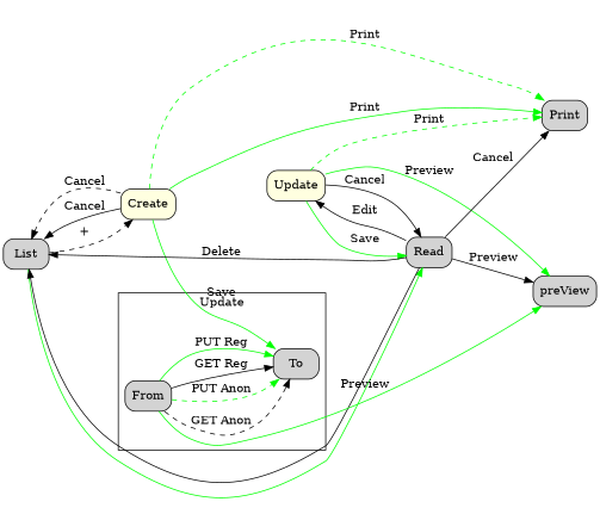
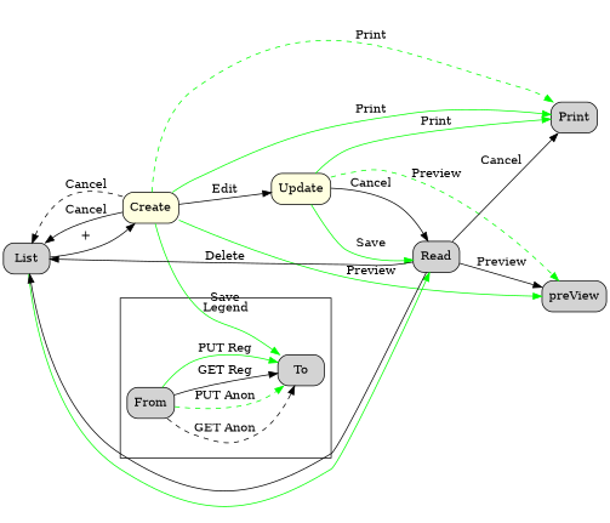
  digraph {
    rankdir=LR
    node [fillcolor=lightgrey shape=rectangle style="rounded,filled"]
    n1 [label=List]
    n2 [fillcolor=lightyellow label=Create]
    n3 [fillcolor=lightyellow label=Update]
    n4 [label=Read]
    n5 [label=preView]
    n6 [label=Print]
    n7 [label=From]
    n8 [label=To]
    subgraph sub_1 {
      n1
      n2
      n3
      n4
      n5
      n6
      n7
      n8
    }
    subgraph cluster_2 {
-     label=Update
+     label=Legend
      n7
      n8
    }
-   n1 -> n2 [label="+" style=dashed]
+   n1 -> n2 [label="+"]
    n1 -> n4 [color=green]
    n2 -> n1 [label=Cancel style=dashed]
    n2 -> n1 [label=Cancel]
-   n7 -> n5 [color=green label=Preview]
+   n2 -> n5 [color=green label=Preview]
    n2 -> n6 [color=green label=Print style=dashed]
    n2 -> n6 [color=green label=Print]
    n2 -> n8 [color=green label=Save]
    n3 -> n4 [color=green label=Save]
    n3 -> n4 [label=Cancel]
-   n3 -> n5 [color=green label=Preview]
-   n3 -> n6 [color=green label=Print style=dashed]
+   n3 -> n5 [color=green label=Preview style=dashed]
+   n3 -> n6 [color=green label=Print]
    n4 -> n1
    n4 -> n1 [label=Delete]
-   n4 -> n3 [label=Edit]
+   n2 -> n3 [label=Edit]
    n4 -> n5 [label=Preview]
    n4 -> n6 [label=Cancel]
    n7 -> n8 [label="GET Anon" style=dashed]
    n7 -> n8 [color=green label="PUT Anon" style=dashed]
    n7 -> n8 [label="GET Reg"]
    n7 -> n8 [color=green label="PUT Reg"]
  }
